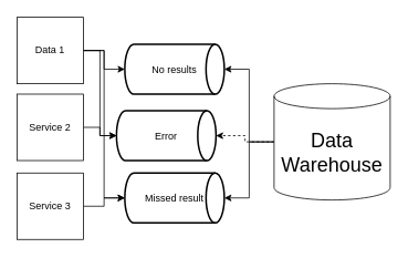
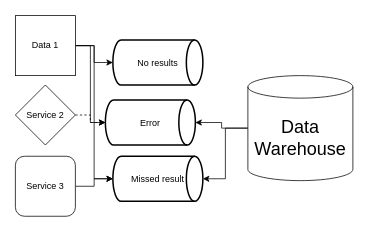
  <mxCell id="0" />
  <mxCell id="1" parent="0" />
  <mxCell id="2" style="edgeStyle=orthogonalEdgeStyle;rounded=0;orthogonalLoop=1;jettySize=auto;html=1;entryX=0;entryY=0.5;entryDx=0;entryDy=0;entryPerimeter=0;" edge="1" parent="1" source="5" target="10"><mxGeometry relative="1" as="geometry" /></mxCell>
  <mxCell id="3" style="edgeStyle=orthogonalEdgeStyle;rounded=0;orthogonalLoop=1;jettySize=auto;html=1;entryX=0;entryY=0.5;entryDx=0;entryDy=0;entryPerimeter=0;" edge="1" parent="1" source="5" target="11"><mxGeometry relative="1" as="geometry" /></mxCell>
  <mxCell id="4" style="edgeStyle=orthogonalEdgeStyle;rounded=0;orthogonalLoop=1;jettySize=auto;html=1;entryX=0;entryY=0.5;entryDx=0;entryDy=0;entryPerimeter=0;" edge="1" parent="1" source="5" target="12"><mxGeometry relative="1" as="geometry" /></mxCell>
  <mxCell id="5" value="Data 1" style="whiteSpace=wrap;html=1;aspect=fixed;" vertex="1" parent="1"><mxGeometry x="20" y="20" width="80" height="80" as="geometry" /></mxCell>
- <mxCell id="6" style="edgeStyle=orthogonalEdgeStyle;rounded=0;orthogonalLoop=1;jettySize=auto;html=1;" edge="1" parent="1" source="7" target="11"><mxGeometry relative="1" as="geometry" /></mxCell>
- <mxCell id="7" value="Service 2" style="whiteSpace=wrap;html=1;aspect=fixed;" vertex="1" parent="1"><mxGeometry x="20" y="112.5" width="80" height="80" as="geometry" /></mxCell>
+ <mxCell id="6" style="edgeStyle=orthogonalEdgeStyle;rounded=0;orthogonalLoop=1;jettySize=auto;html=1;dashed=1;" edge="1" parent="1" source="7" target="11"><mxGeometry relative="1" as="geometry" /></mxCell>
+ <mxCell id="7" value="Service 2" style="rhombus;whiteSpace=wrap;html=1;aspect=fixed;" vertex="1" parent="1"><mxGeometry x="20" y="112.5" width="80" height="80" as="geometry" /></mxCell>
  <mxCell id="8" style="edgeStyle=orthogonalEdgeStyle;rounded=0;orthogonalLoop=1;jettySize=auto;html=1;" edge="1" parent="1" source="9" target="10"><mxGeometry relative="1" as="geometry" /></mxCell>
- <mxCell id="9" value="Service 3" style="whiteSpace=wrap;html=1;aspect=fixed;" vertex="1" parent="1"><mxGeometry x="20" y="207.5" width="80" height="80" as="geometry" /></mxCell>
+ <mxCell id="9" value="Service 3" style="whiteSpace=wrap;html=1;aspect=fixed;rounded=1;" vertex="1" parent="1"><mxGeometry x="20" y="207.5" width="80" height="80" as="geometry" /></mxCell>
  <mxCell id="10" value="Missed result" style="strokeWidth=2;html=1;shape=mxgraph.flowchart.direct_data;whiteSpace=wrap;" vertex="1" parent="1"><mxGeometry x="150" y="207.5" width="120" height="60" as="geometry" /></mxCell>
  <mxCell id="11" value="Error" style="strokeWidth=2;html=1;shape=mxgraph.flowchart.direct_data;whiteSpace=wrap;" vertex="1" parent="1"><mxGeometry x="140" y="132.5" width="120" height="60" as="geometry" /></mxCell>
  <mxCell id="12" value="No results" style="strokeWidth=2;html=1;shape=mxgraph.flowchart.direct_data;whiteSpace=wrap;" vertex="1" parent="1"><mxGeometry x="150" y="52.5" width="120" height="60" as="geometry" /></mxCell>
- <mxCell id="13" style="edgeStyle=orthogonalEdgeStyle;rounded=0;orthogonalLoop=1;jettySize=auto;html=1;exitX=0;exitY=0.5;exitDx=0;exitDy=0;exitPerimeter=0;entryX=1;entryY=0.5;entryDx=0;entryDy=0;entryPerimeter=0;" edge="1" parent="1" source="16" target="12"><mxGeometry relative="1" as="geometry" /></mxCell>
  <mxCell id="14" style="edgeStyle=orthogonalEdgeStyle;rounded=0;orthogonalLoop=1;jettySize=auto;html=1;" edge="1" parent="1" source="16" target="10"><mxGeometry relative="1" as="geometry" /></mxCell>
- <mxCell id="15" style="edgeStyle=orthogonalEdgeStyle;rounded=0;orthogonalLoop=1;jettySize=auto;html=1;entryX=1;entryY=0.5;entryDx=0;entryDy=0;entryPerimeter=0;dashed=1;" edge="1" parent="1" source="16" target="11"><mxGeometry relative="1" as="geometry" /></mxCell>
+ <mxCell id="15" style="edgeStyle=orthogonalEdgeStyle;rounded=0;orthogonalLoop=1;jettySize=auto;html=1;entryX=1;entryY=0.5;entryDx=0;entryDy=0;entryPerimeter=0;" edge="1" parent="1" source="16" target="11"><mxGeometry relative="1" as="geometry" /></mxCell>
  <mxCell id="16" value="&lt;font style=&quot;font-size: 24px;&quot;&gt;Data Warehouse&lt;/font&gt;" style="shape=cylinder3;whiteSpace=wrap;html=1;boundedLbl=1;backgroundOutline=1;size=15;" vertex="1" parent="1"><mxGeometry x="330" y="100" width="140" height="140" as="geometry" /></mxCell>
